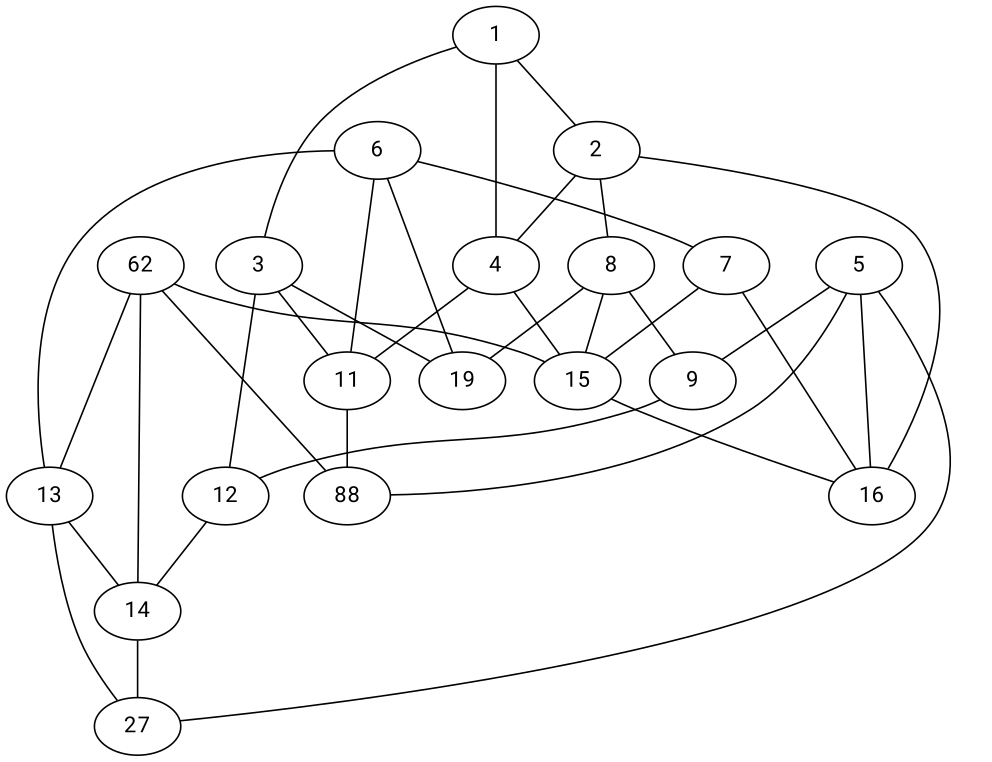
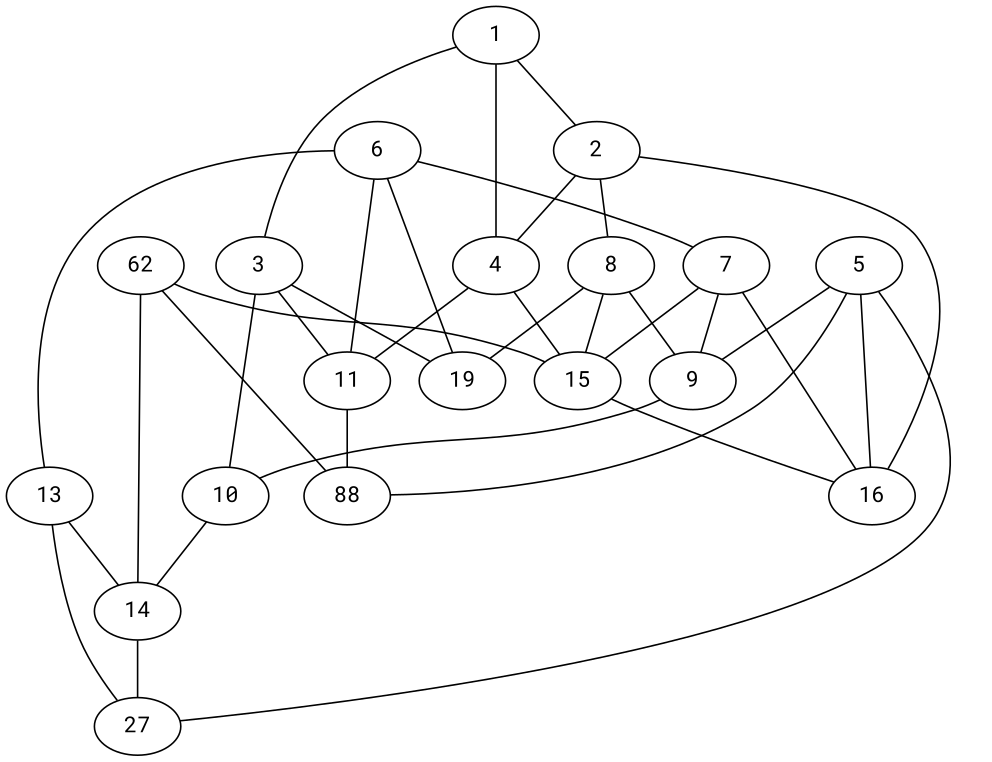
  graph {
    fontname="Roboto Mono"
    node [fontname="Roboto Mono"]
    edge [fontname="Roboto Mono"]
    1
    2
    3
    4
    8
    16
    19
-   10 [label=12]
+   10
    11
    15
    9
    14
    n13 [label=88]
    n14 [label=27]
    5
    6
    7
    13
    n19 [label=62]
    1 -- 2
    1 -- 3
    1 -- 4
    2 -- 4
    2 -- 8
    2 -- 16
    3 -- 19
    3 -- 10
    3 -- 11
    4 -- 11
    4 -- 15
    8 -- 19
    8 -- 15
    8 -- 9
    10 -- 14
    11 -- n13
    15 -- 16
    9 -- 10
    14 -- n14
    5 -- 16
    5 -- 9
    5 -- n13
    5 -- n14
    6 -- 19
    6 -- 11
    6 -- 7
    6 -- 13
    7 -- 16
    7 -- 15
+   7 -- 9
    13 -- 14
    13 -- n14
    n19 -- 15
    n19 -- 14
    n19 -- n13
-   n19 -- 13
  }
